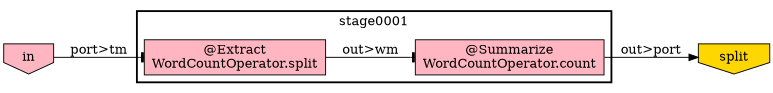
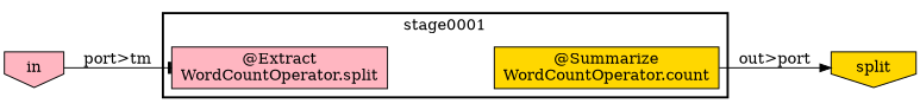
  digraph {
    rankdir=LR
    node [fillcolor=lightpink shape=box style=filled]
    edge [arrowhead=tee]
    n1 [label="@Extract\nWordCountOperator.split"]
-   n2 [label="@Summarize\nWordCountOperator.count"]
+   n2 [fillcolor=gold label="@Summarize\nWordCountOperator.count"]
    n3 [fillcolor=gold label=split shape=invhouse]
    n4 [label=in shape=invhouse]
    subgraph cluster_1 {
      label=stage0001
      style=bold
      n1
      n2
    }
-   n1 -> n2 [label="out>wm"]
    n2 -> n3 [arrowhead=normal label="out>port"]
    n4 -> n1 [label="port>tm"]
  }
